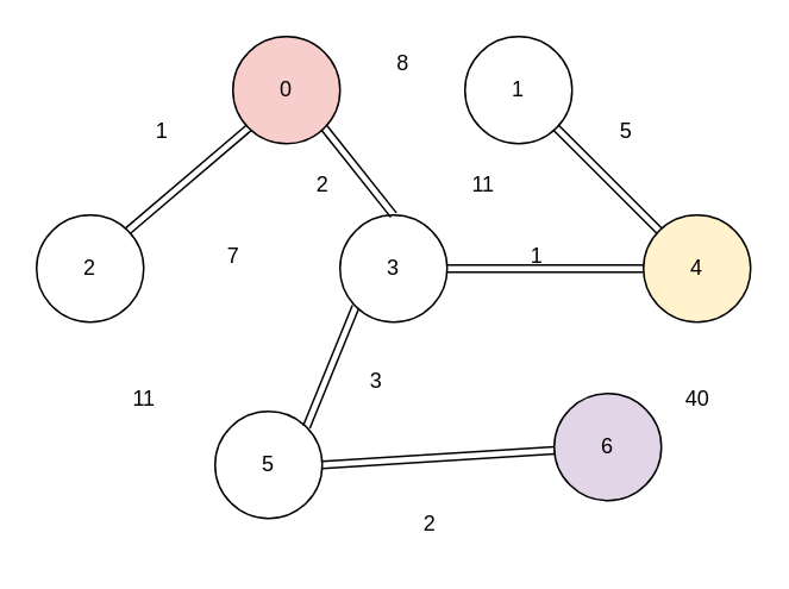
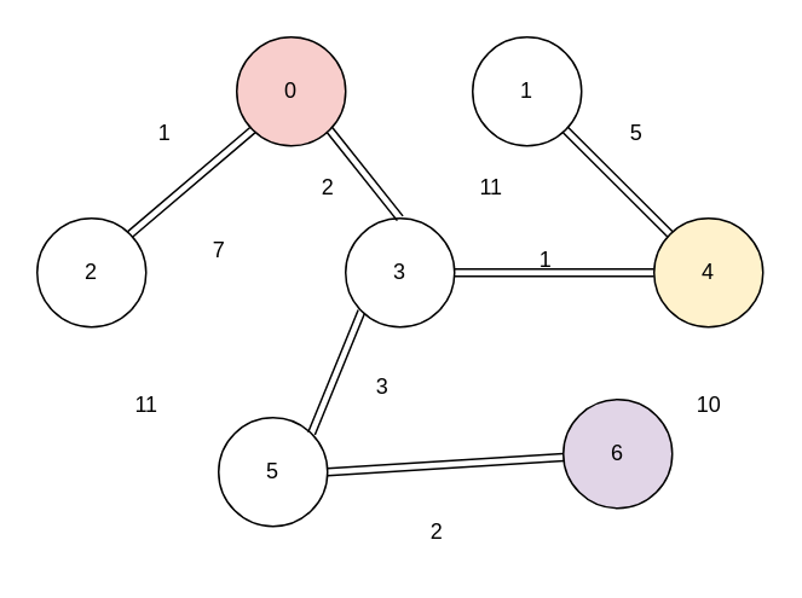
  <mxCell id="0" />
  <mxCell id="1" parent="0" />
  <mxCell id="2" value="2" style="ellipse;whiteSpace=wrap;html=1;" parent="1" vertex="1"><mxGeometry x="20" y="120" width="60" height="60" as="geometry" /></mxCell>
  <mxCell id="3" style="rounded=0;orthogonalLoop=1;jettySize=auto;html=1;exitX=1;exitY=0.5;exitDx=0;exitDy=0;shape=link;" edge="1" parent="1" source="4" target="14"><mxGeometry relative="1" as="geometry" /></mxCell>
  <mxCell id="4" value="5" style="ellipse;whiteSpace=wrap;html=1;" parent="1" vertex="1"><mxGeometry x="120" y="230" width="60" height="60" as="geometry" /></mxCell>
  <mxCell id="5" style="edgeStyle=orthogonalEdgeStyle;rounded=0;orthogonalLoop=1;jettySize=auto;html=1;exitX=1;exitY=0.5;exitDx=0;exitDy=0;entryX=0;entryY=0.5;entryDx=0;entryDy=0;shape=link;" edge="1" parent="1" source="7" target="12"><mxGeometry relative="1" as="geometry" /></mxCell>
  <mxCell id="6" style="rounded=0;orthogonalLoop=1;jettySize=auto;html=1;exitX=0;exitY=1;exitDx=0;exitDy=0;entryX=1;entryY=0;entryDx=0;entryDy=0;shape=link;" edge="1" parent="1" source="7" target="4"><mxGeometry relative="1" as="geometry" /></mxCell>
  <mxCell id="7" value="3" style="ellipse;whiteSpace=wrap;html=1;" parent="1" vertex="1"><mxGeometry x="190" y="120" width="60" height="60" as="geometry" /></mxCell>
  <mxCell id="8" style="rounded=0;orthogonalLoop=1;jettySize=auto;html=1;exitX=0;exitY=1;exitDx=0;exitDy=0;entryX=1;entryY=0;entryDx=0;entryDy=0;shape=link;" parent="1" source="10" target="2" edge="1"><mxGeometry relative="1" as="geometry" /></mxCell>
  <mxCell id="9" style="rounded=0;orthogonalLoop=1;jettySize=auto;html=1;exitX=1;exitY=1;exitDx=0;exitDy=0;entryX=0.5;entryY=0;entryDx=0;entryDy=0;shape=link;" edge="1" parent="1" source="10" target="7"><mxGeometry relative="1" as="geometry" /></mxCell>
  <mxCell id="10" value="0" style="ellipse;whiteSpace=wrap;html=1;fillColor=#f8cecc;" parent="1" vertex="1"><mxGeometry x="130" y="20" width="60" height="60" as="geometry" /></mxCell>
  <mxCell id="11" style="rounded=0;orthogonalLoop=1;jettySize=auto;html=1;exitX=0;exitY=0;exitDx=0;exitDy=0;entryX=1;entryY=1;entryDx=0;entryDy=0;shape=link;" edge="1" parent="1" source="12" target="13"><mxGeometry relative="1" as="geometry" /></mxCell>
  <mxCell id="12" value="4" style="ellipse;whiteSpace=wrap;html=1;fillColor=#fff2cc;" parent="1" vertex="1"><mxGeometry x="360" y="120" width="60" height="60" as="geometry" /></mxCell>
  <mxCell id="13" value="1" style="ellipse;whiteSpace=wrap;html=1;" parent="1" vertex="1"><mxGeometry x="260" y="20" width="60" height="60" as="geometry" /></mxCell>
  <mxCell id="14" value="6" style="ellipse;whiteSpace=wrap;html=1;fillColor=#e1d5e7;" parent="1" vertex="1"><mxGeometry x="310" y="220" width="60" height="60" as="geometry" /></mxCell>
- <mxCell id="15" value="8" style="text;html=1;align=center;verticalAlign=middle;resizable=0;points=[];autosize=1;strokeColor=none;fillColor=none;" parent="1" vertex="1"><mxGeometry x="210" y="20" width="30" height="30" as="geometry" /></mxCell>
  <mxCell id="16" value="1" style="text;html=1;align=center;verticalAlign=middle;resizable=0;points=[];autosize=1;strokeColor=none;fillColor=none;" parent="1" vertex="1"><mxGeometry x="75" y="58" width="30" height="30" as="geometry" /></mxCell>
  <mxCell id="17" value="2" style="text;html=1;align=center;verticalAlign=middle;resizable=0;points=[];autosize=1;strokeColor=none;fillColor=none;" parent="1" vertex="1"><mxGeometry x="165" y="88" width="30" height="30" as="geometry" /></mxCell>
  <mxCell id="18" value="11" style="text;html=1;align=center;verticalAlign=middle;resizable=0;points=[];autosize=1;strokeColor=none;fillColor=none;" parent="1" vertex="1"><mxGeometry x="250" y="88" width="40" height="30" as="geometry" /></mxCell>
  <mxCell id="19" value="5" style="text;html=1;align=center;verticalAlign=middle;resizable=0;points=[];autosize=1;strokeColor=none;fillColor=none;" parent="1" vertex="1"><mxGeometry x="335" y="58" width="30" height="30" as="geometry" /></mxCell>
  <mxCell id="20" value="1" style="text;html=1;align=center;verticalAlign=middle;resizable=0;points=[];autosize=1;strokeColor=none;fillColor=none;" parent="1" vertex="1"><mxGeometry x="285" y="128" width="30" height="30" as="geometry" /></mxCell>
  <mxCell id="21" value="11" style="text;html=1;align=center;verticalAlign=middle;resizable=0;points=[];autosize=1;strokeColor=none;fillColor=none;" parent="1" vertex="1"><mxGeometry x="60" y="208" width="40" height="30" as="geometry" /></mxCell>
- <mxCell id="22" value="7" style="text;html=1;align=center;verticalAlign=middle;resizable=0;points=[];autosize=1;strokeColor=none;fillColor=none;" parent="1" vertex="1"><mxGeometry x="115" y="128" width="30" height="30" as="geometry" /></mxCell>
+ <mxCell id="22" value="7" style="text;html=1;align=center;verticalAlign=middle;resizable=0;points=[];autosize=1;strokeColor=none;fillColor=none;" parent="1" vertex="1"><mxGeometry x="105" y="123" width="30" height="30" as="geometry" /></mxCell>
  <mxCell id="23" value="3" style="text;html=1;align=center;verticalAlign=middle;resizable=0;points=[];autosize=1;strokeColor=none;fillColor=none;" parent="1" vertex="1"><mxGeometry x="195" y="198" width="30" height="30" as="geometry" /></mxCell>
  <mxCell id="24" value="2" style="text;html=1;align=center;verticalAlign=middle;resizable=0;points=[];autosize=1;strokeColor=none;fillColor=none;" parent="1" vertex="1"><mxGeometry x="225" y="278" width="30" height="30" as="geometry" /></mxCell>
- <mxCell id="25" value="40" style="text;html=1;align=center;verticalAlign=middle;resizable=0;points=[];autosize=1;strokeColor=none;fillColor=none;" parent="1" vertex="1"><mxGeometry x="370" y="208" width="40" height="30" as="geometry" /></mxCell>
+ <mxCell id="25" value="10" style="text;html=1;align=center;verticalAlign=middle;resizable=0;points=[];autosize=1;strokeColor=none;fillColor=none;" parent="1" vertex="1"><mxGeometry x="370" y="208" width="40" height="30" as="geometry" /></mxCell>
